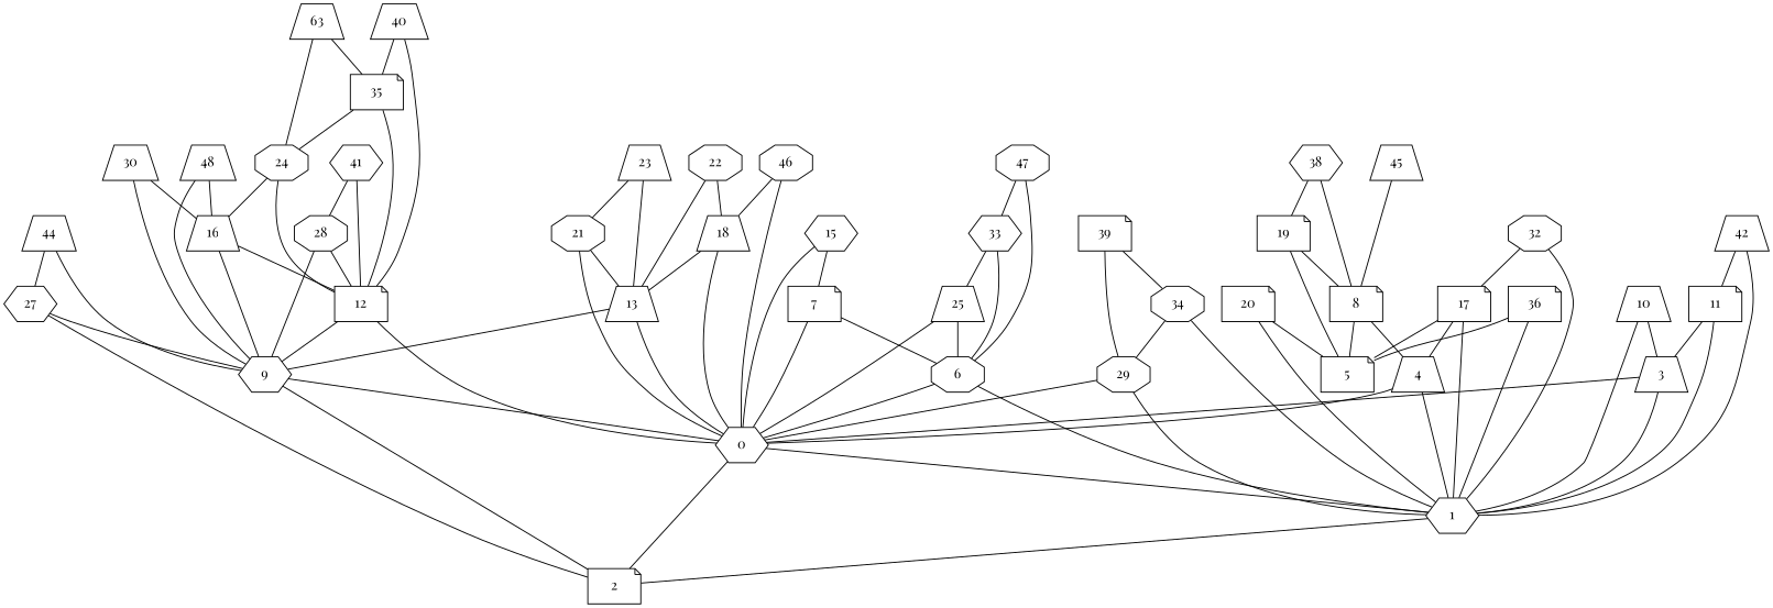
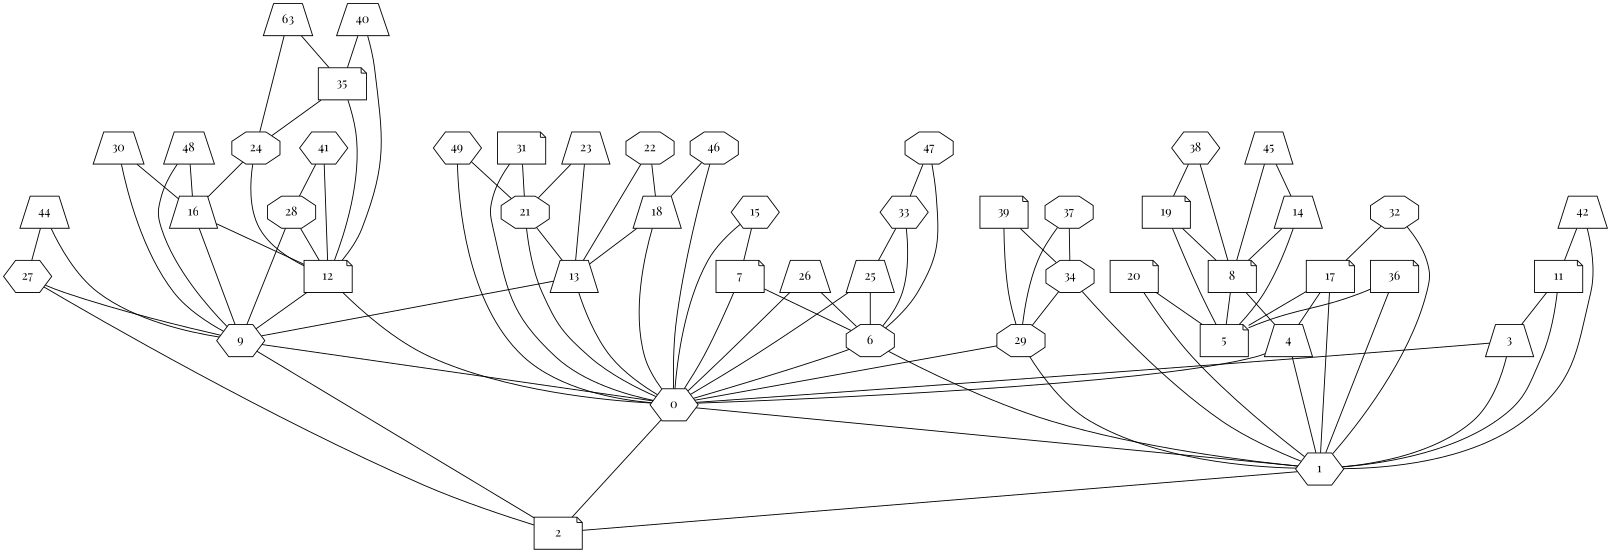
  graph {
    fontname="Playfair Display"
    node [fontname="Playfair Display" shape=trapezium]
    edge [fontname="Playfair Display"]
    0 [shape=hexagon]
    1 [shape=hexagon]
    2 [shape=note]
    3
    4
    5 [shape=note]
    6 [shape=octagon]
    7 [shape=note]
    8 [shape=note]
    9 [shape=hexagon]
-   10
    11 [shape=note]
    12 [shape=note]
    13
+   14
    15 [shape=hexagon]
    16
    17 [shape=note]
    18
    19 [shape=note]
    20 [shape=note]
    21 [shape=octagon]
    22 [shape=octagon]
    23
    24 [shape=octagon]
    25
+   26
    27 [shape=hexagon]
    28 [shape=octagon]
    29 [shape=octagon]
    30
+   31 [shape=note]
    32 [shape=octagon]
    33 [shape=hexagon]
    34 [shape=octagon]
    35 [shape=note]
    36 [shape=note]
+   37 [shape=octagon]
    38 [shape=hexagon]
    39 [shape=note]
    40
    41 [shape=hexagon]
    42
    n44 [label=63]
    44
    45
    46 [shape=octagon]
    47 [shape=octagon]
    48
+   49 [shape=hexagon]
    0 -- 1
    1 -- 2
    2 -- 0
    3 -- 0
    3 -- 1
    4 -- 0
    4 -- 1
    6 -- 0
    6 -- 1
    7 -- 0
    7 -- 6
    8 -- 4
    8 -- 5
    9 -- 0
    9 -- 2
-   10 -- 1
-   10 -- 3
    11 -- 1
    11 -- 3
    12 -- 0
    12 -- 9
    13 -- 0
    13 -- 9
+   14 -- 5
+   14 -- 8
    15 -- 0
    15 -- 7
    16 -- 9
    16 -- 12
    17 -- 1
    17 -- 4
    17 -- 5
    18 -- 0
    18 -- 13
    19 -- 5
    19 -- 8
    20 -- 1
    20 -- 5
    21 -- 0
    21 -- 13
    22 -- 13
    22 -- 18
    23 -- 13
    23 -- 21
    24 -- 12
    24 -- 16
    25 -- 0
    25 -- 6
+   26 -- 0
+   26 -- 6
    27 -- 2
    27 -- 9
    28 -- 9
    28 -- 12
    29 -- 0
    29 -- 1
    30 -- 9
    30 -- 16
+   31 -- 0
+   31 -- 21
    32 -- 1
    32 -- 17
    33 -- 6
    33 -- 25
    34 -- 1
    34 -- 29
    35 -- 12
    35 -- 24
    36 -- 1
    36 -- 5
+   37 -- 29
+   37 -- 34
    38 -- 8
    38 -- 19
    39 -- 29
    39 -- 34
    40 -- 12
    40 -- 35
    41 -- 12
    41 -- 28
    42 -- 1
    42 -- 11
    n44 -- 24
    n44 -- 35
    44 -- 9
    44 -- 27
    45 -- 8
+   45 -- 14
    46 -- 0
    46 -- 18
    47 -- 6
    47 -- 33
    48 -- 9
    48 -- 16
+   49 -- 0
+   49 -- 21
  }
